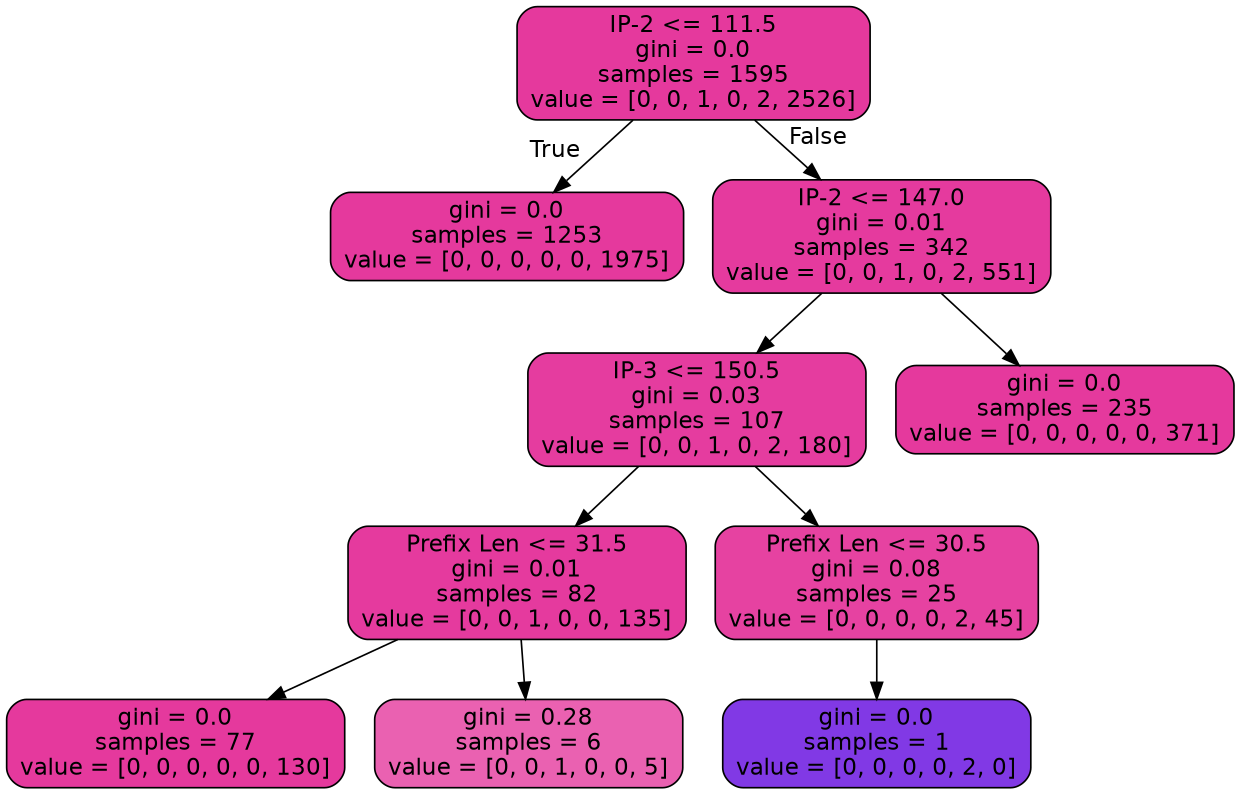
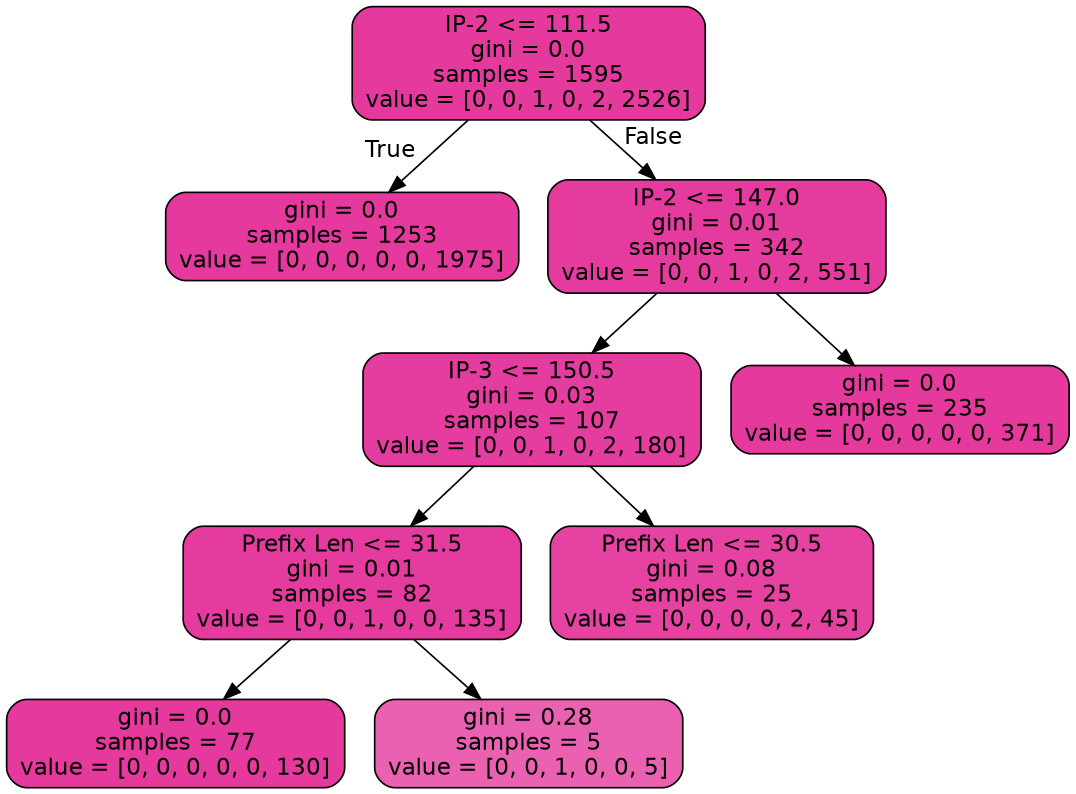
  digraph {
    node [color=black fillcolor="#e5399d" fontname=helvetica shape=box style="filled, rounded"]
    edge [fontname=helvetica]
    n1 [label="IP-2 <= 111.5\ngini = 0.0\nsamples = 1595\nvalue = [0, 0, 1, 0, 2, 2526]"]
    n2 [label="gini = 0.0\nsamples = 1253\nvalue = [0, 0, 0, 0, 0, 1975]"]
    n3 [fillcolor="#e53a9e" label="IP-2 <= 147.0\ngini = 0.01\nsamples = 342\nvalue = [0, 0, 1, 0, 2, 551]"]
    n4 [fillcolor="#e53c9f" label="IP-3 <= 150.5\ngini = 0.03\nsamples = 107\nvalue = [0, 0, 1, 0, 2, 180]"]
    n5 [label="gini = 0.0\nsamples = 235\nvalue = [0, 0, 0, 0, 0, 371]"]
    n6 [fillcolor="#e53a9e" label="Prefix Len <= 31.5\ngini = 0.01\nsamples = 82\nvalue = [0, 0, 1, 0, 0, 135]"]
    n7 [fillcolor="#e642a1" label="Prefix Len <= 30.5\ngini = 0.08\nsamples = 25\nvalue = [0, 0, 0, 0, 2, 45]"]
    n8 [label="gini = 0.0\nsamples = 77\nvalue = [0, 0, 0, 0, 0, 130]"]
-   n9 [fillcolor="#ea61b1" label="gini = 0.28\nsamples = 6\nvalue = [0, 0, 1, 0, 0, 5]"]
-   n10 [fillcolor="#8139e5" label="gini = 0.0\nsamples = 1\nvalue = [0, 0, 0, 0, 2, 0]"]
+   n9 [fillcolor="#ea61b1" label="gini = 0.28\nsamples = 5\nvalue = [0, 0, 1, 0, 0, 5]"]
    n1 -> n2 [headlabel=True labelangle=45 labeldistance=2.5]
    n1 -> n3 [headlabel=False labelangle=-45 labeldistance=2.5]
    n3 -> n4
    n3 -> n5
    n4 -> n6
    n4 -> n7
    n6 -> n8
    n6 -> n9
-   n7 -> n10
  }
